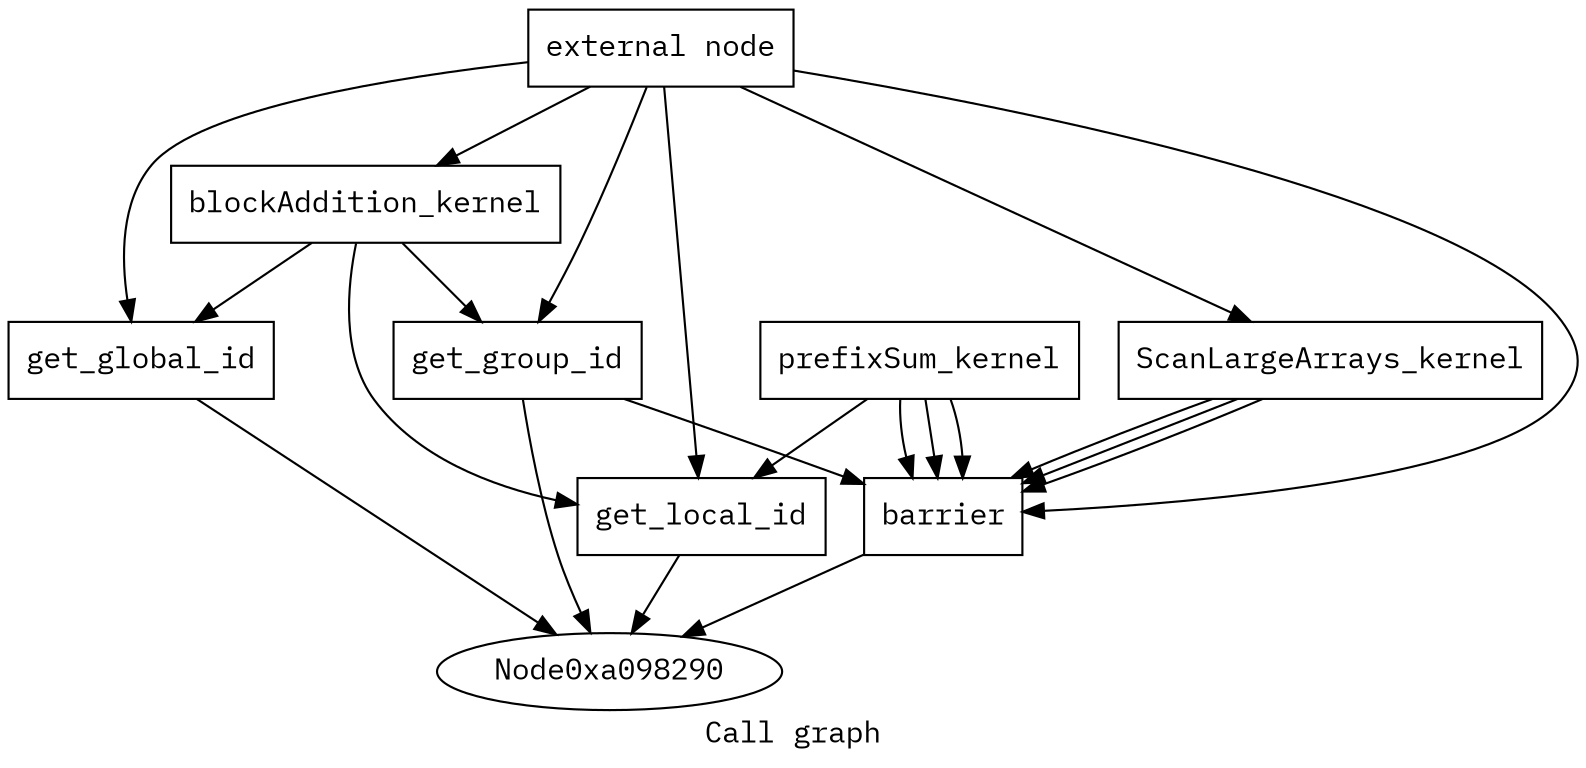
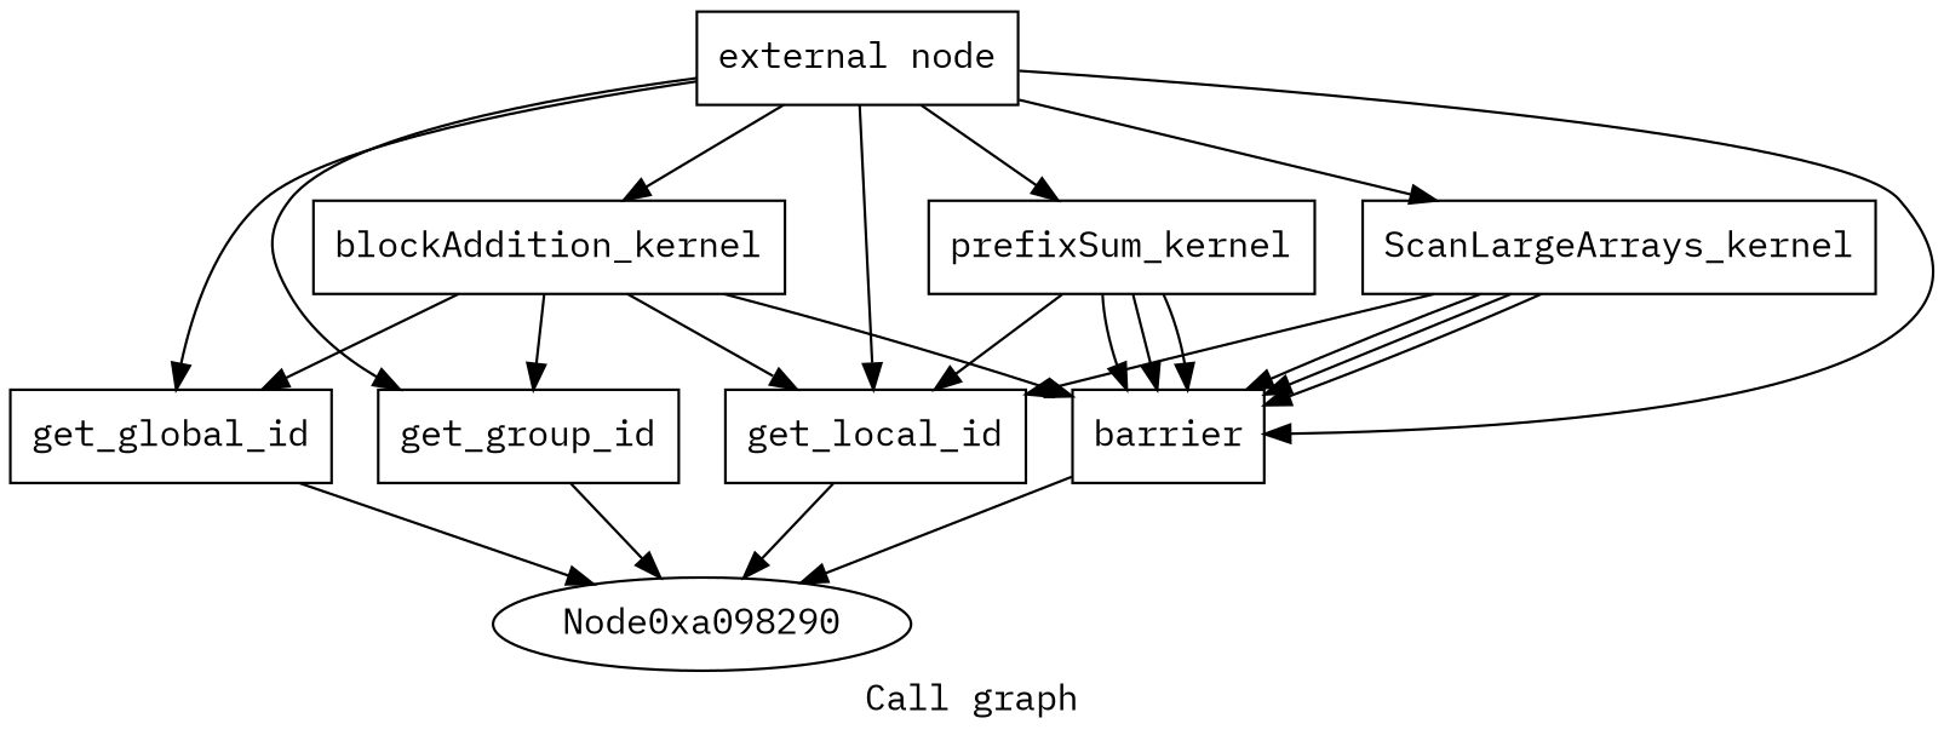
  digraph {
    fontname="IBM Plex Mono"
    label="Call graph"
    node [fontname="IBM Plex Mono" shape=record]
    edge [fontname="IBM Plex Mono"]
    n1 [label="{external node}"]
    n2 [label="{ScanLargeArrays_kernel}"]
    n3 [label="{get_local_id}"]
    n4 [label="{get_global_id}"]
    n5 [label="{get_group_id}"]
    n6 [label="{barrier}"]
    n7 [label="{prefixSum_kernel}"]
    n8 [label="{blockAddition_kernel}"]
    n9 [label=Node0xa098290 shape=""]
    n1 -> n2
    n1 -> n3
    n1 -> n4
    n1 -> n5
    n1 -> n6
+   n1 -> n7
    n1 -> n8
+   n2 -> n3
    n2 -> n6
    n2 -> n6
    n2 -> n6
    n3 -> n9
    n4 -> n9
    n5 -> n9
    n6 -> n9
    n7 -> n3
    n7 -> n6
    n7 -> n6
    n7 -> n6
    n8 -> n3
    n8 -> n4
    n8 -> n5
-   n5 -> n6
+   n8 -> n6
  }
